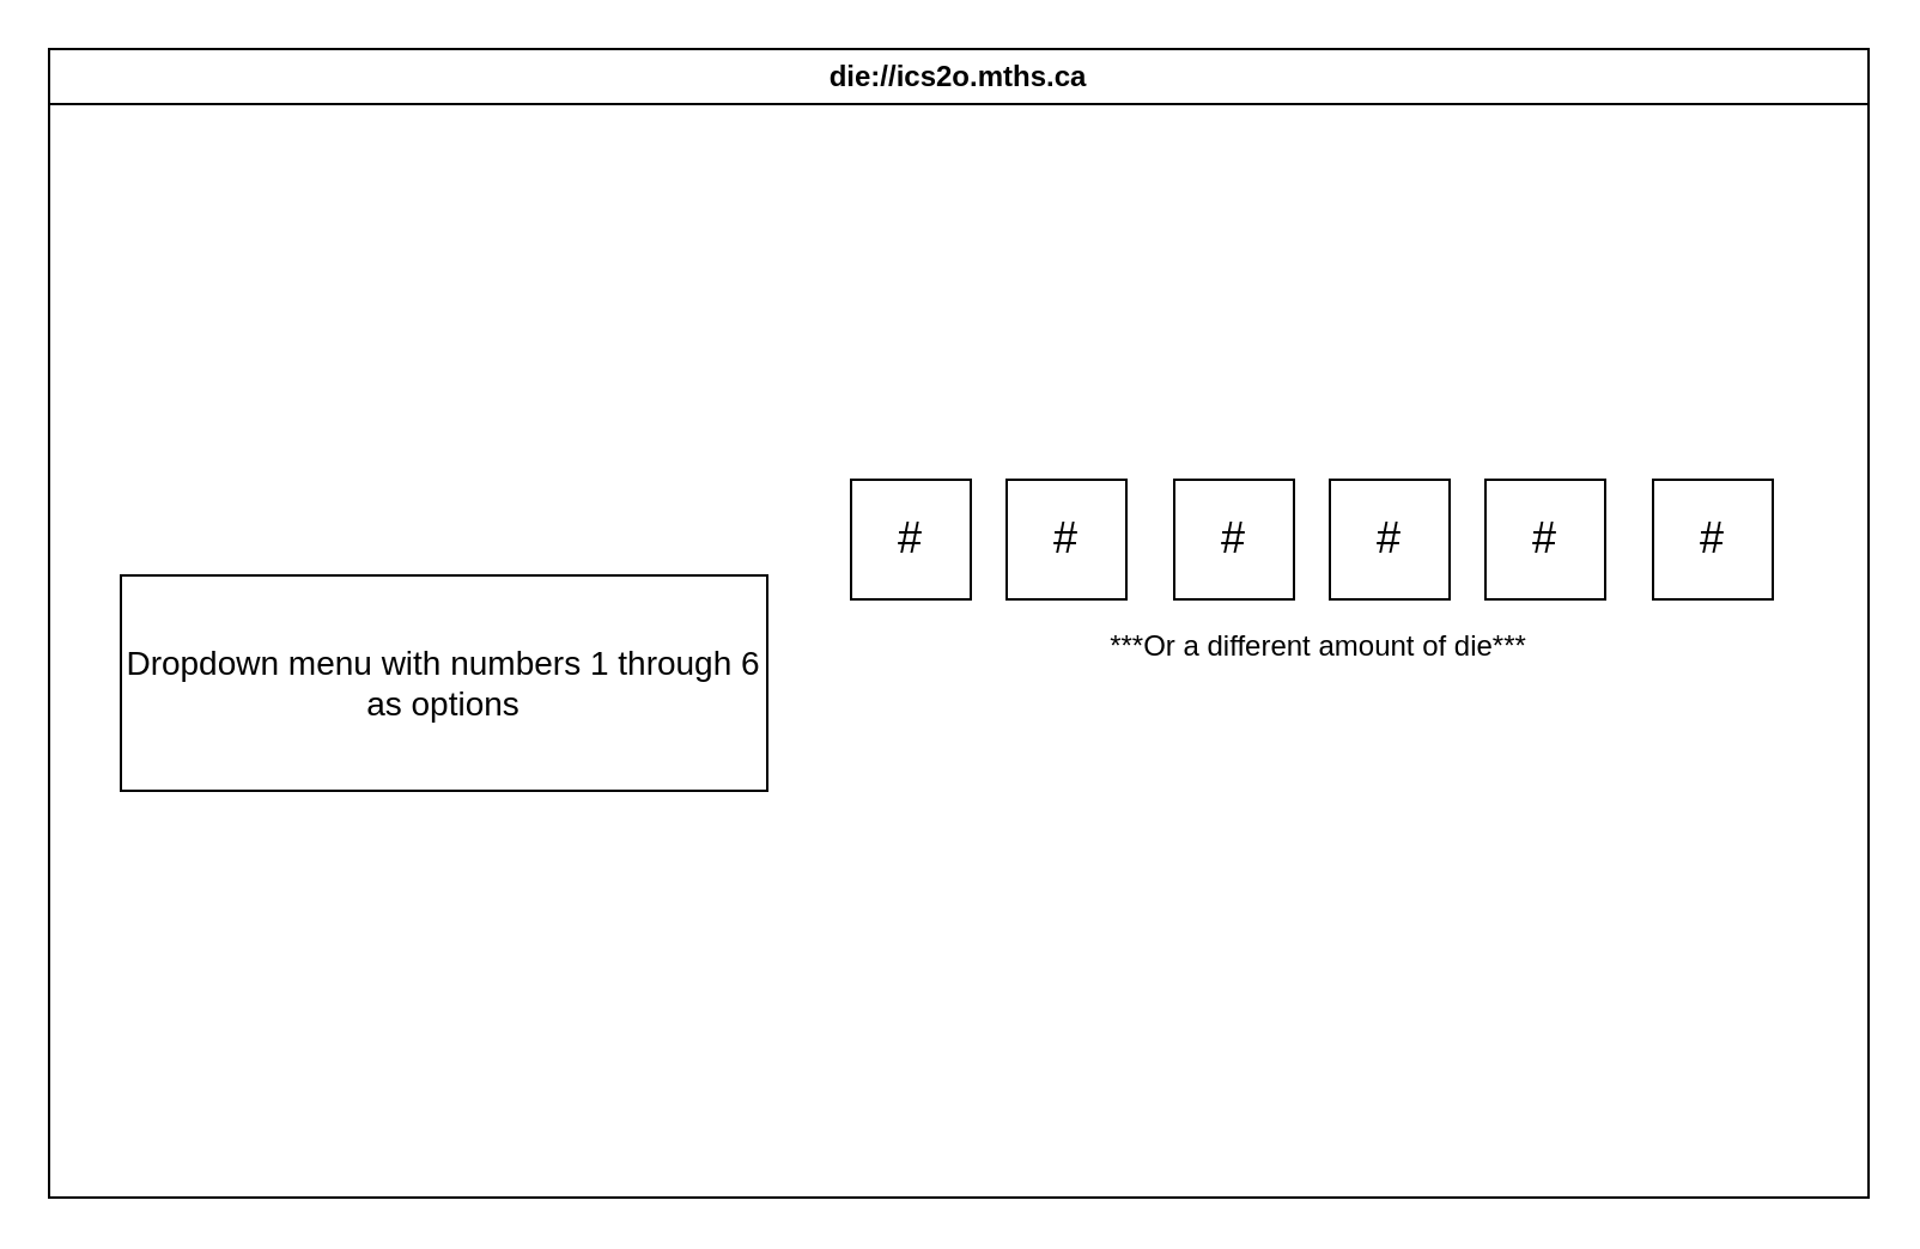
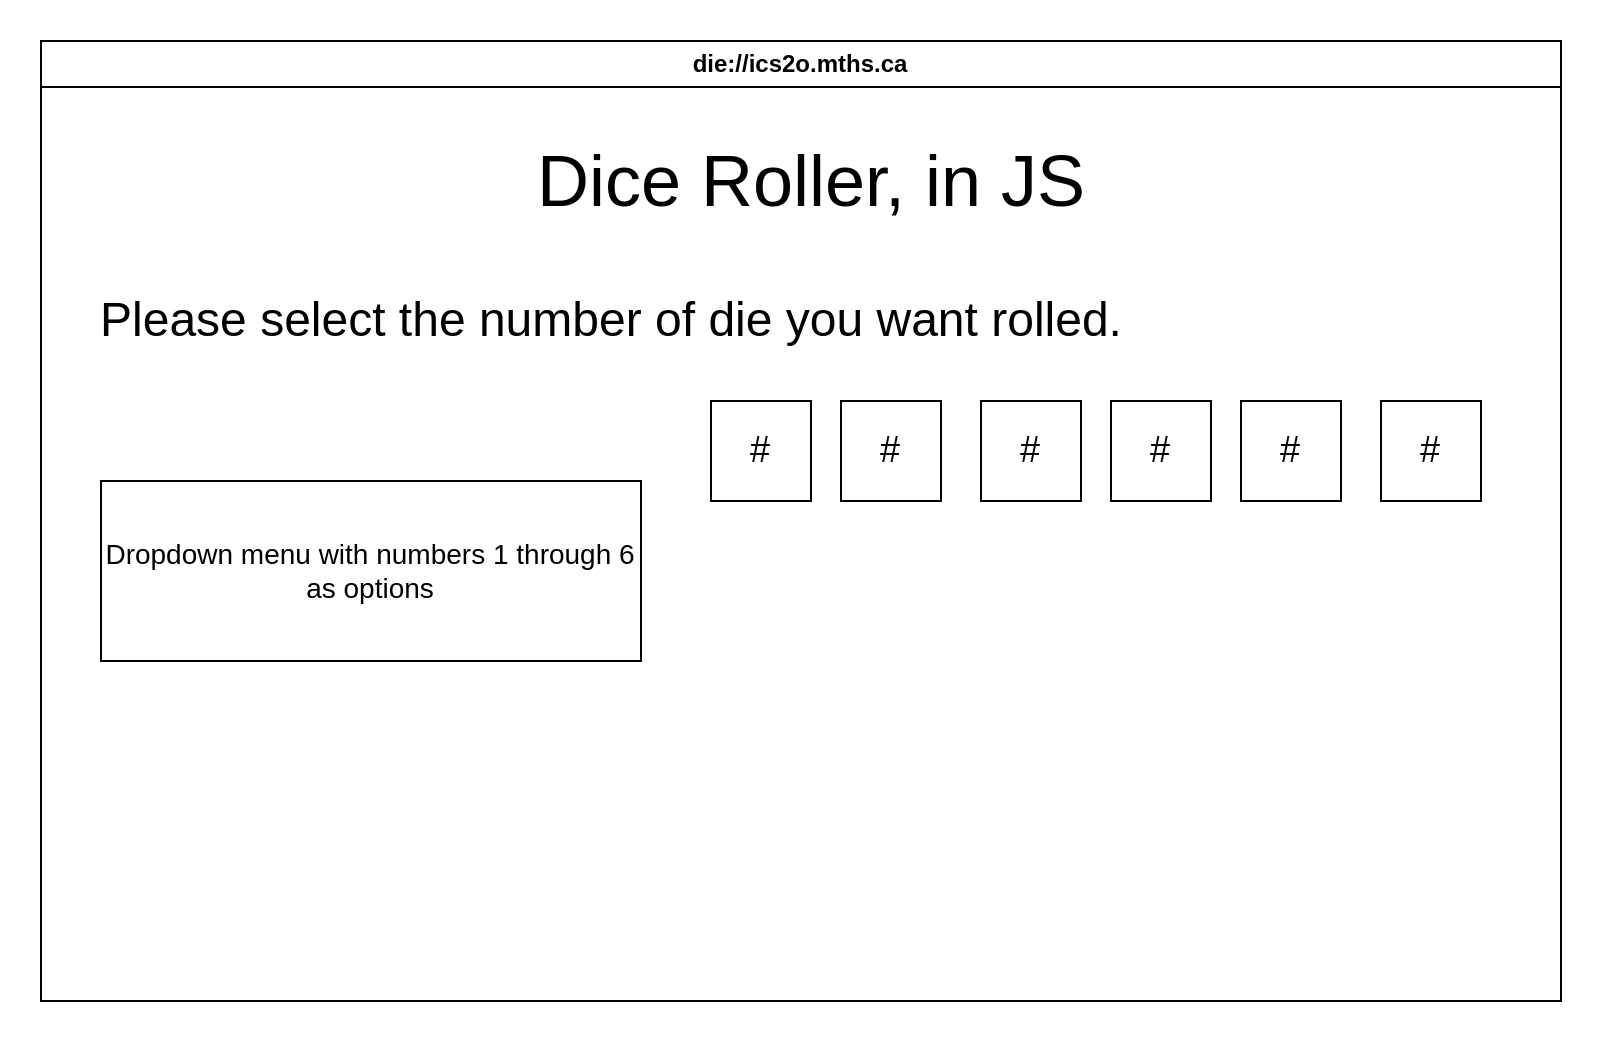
  <mxCell id="0" />
  <mxCell id="1" parent="0" />
  <mxCell id="2" value="die://ics2o.mths.ca" style="swimlane;whiteSpace=wrap;html=1;" parent="1" vertex="1"><mxGeometry x="20" y="20" width="760" height="480" as="geometry" /></mxCell>
+ <mxCell id="3" value="&lt;font style=&quot;font-size: 36px;&quot;&gt;Dice Roller, in JS&lt;/font&gt;" style="text;html=1;align=center;verticalAlign=middle;resizable=0;points=[];autosize=1;strokeColor=none;fillColor=none;" parent="2" vertex="1"><mxGeometry x="235" y="40" width="300" height="60" as="geometry" /></mxCell>
+ <mxCell id="4" value="&lt;font style=&quot;font-size: 24px;&quot;&gt;Please select the number of die you want rolled.&lt;/font&gt;" style="text;html=1;align=center;verticalAlign=middle;resizable=0;points=[];autosize=1;strokeColor=none;fillColor=none;" parent="2" vertex="1"><mxGeometry x="20" y="120" width="530" height="40" as="geometry" /></mxCell>
  <mxCell id="5" value="&lt;font style=&quot;font-size: 14px;&quot;&gt;Dropdown menu with numbers 1 through 6 as options&lt;/font&gt;" style="whiteSpace=wrap;html=1;" parent="2" vertex="1"><mxGeometry x="30" y="220" width="270" height="90" as="geometry" /></mxCell>
  <mxCell id="6" value="&lt;font style=&quot;font-size: 18px;&quot;&gt;#&lt;/font&gt;" style="whiteSpace=wrap;html=1;" parent="2" vertex="1"><mxGeometry x="400" y="180" width="50" height="50" as="geometry" /></mxCell>
  <mxCell id="7" value="&lt;font style=&quot;font-size: 18px;&quot;&gt;#&lt;/font&gt;" style="whiteSpace=wrap;html=1;" parent="2" vertex="1"><mxGeometry x="535" y="180" width="50" height="50" as="geometry" /></mxCell>
  <mxCell id="8" value="&lt;font style=&quot;font-size: 18px;&quot;&gt;#&lt;/font&gt;" style="whiteSpace=wrap;html=1;" parent="2" vertex="1"><mxGeometry x="335" y="180" width="50" height="50" as="geometry" /></mxCell>
  <mxCell id="9" value="&lt;font style=&quot;font-size: 18px;&quot;&gt;#&lt;/font&gt;" style="whiteSpace=wrap;html=1;" parent="2" vertex="1"><mxGeometry x="600" y="180" width="50" height="50" as="geometry" /></mxCell>
  <mxCell id="10" value="&lt;font style=&quot;font-size: 18px;&quot;&gt;#&lt;/font&gt;" style="whiteSpace=wrap;html=1;" parent="2" vertex="1"><mxGeometry x="670" y="180" width="50" height="50" as="geometry" /></mxCell>
  <mxCell id="11" value="&lt;font style=&quot;font-size: 18px;&quot;&gt;#&lt;/font&gt;" style="whiteSpace=wrap;html=1;" parent="2" vertex="1"><mxGeometry x="470" y="180" width="50" height="50" as="geometry" /></mxCell>
- <mxCell id="12" value="***Or a different amount of die***" style="text;html=1;align=center;verticalAlign=middle;resizable=0;points=[];autosize=1;strokeColor=none;fillColor=none;" parent="2" vertex="1"><mxGeometry x="430" y="235" width="200" height="30" as="geometry" /></mxCell>
